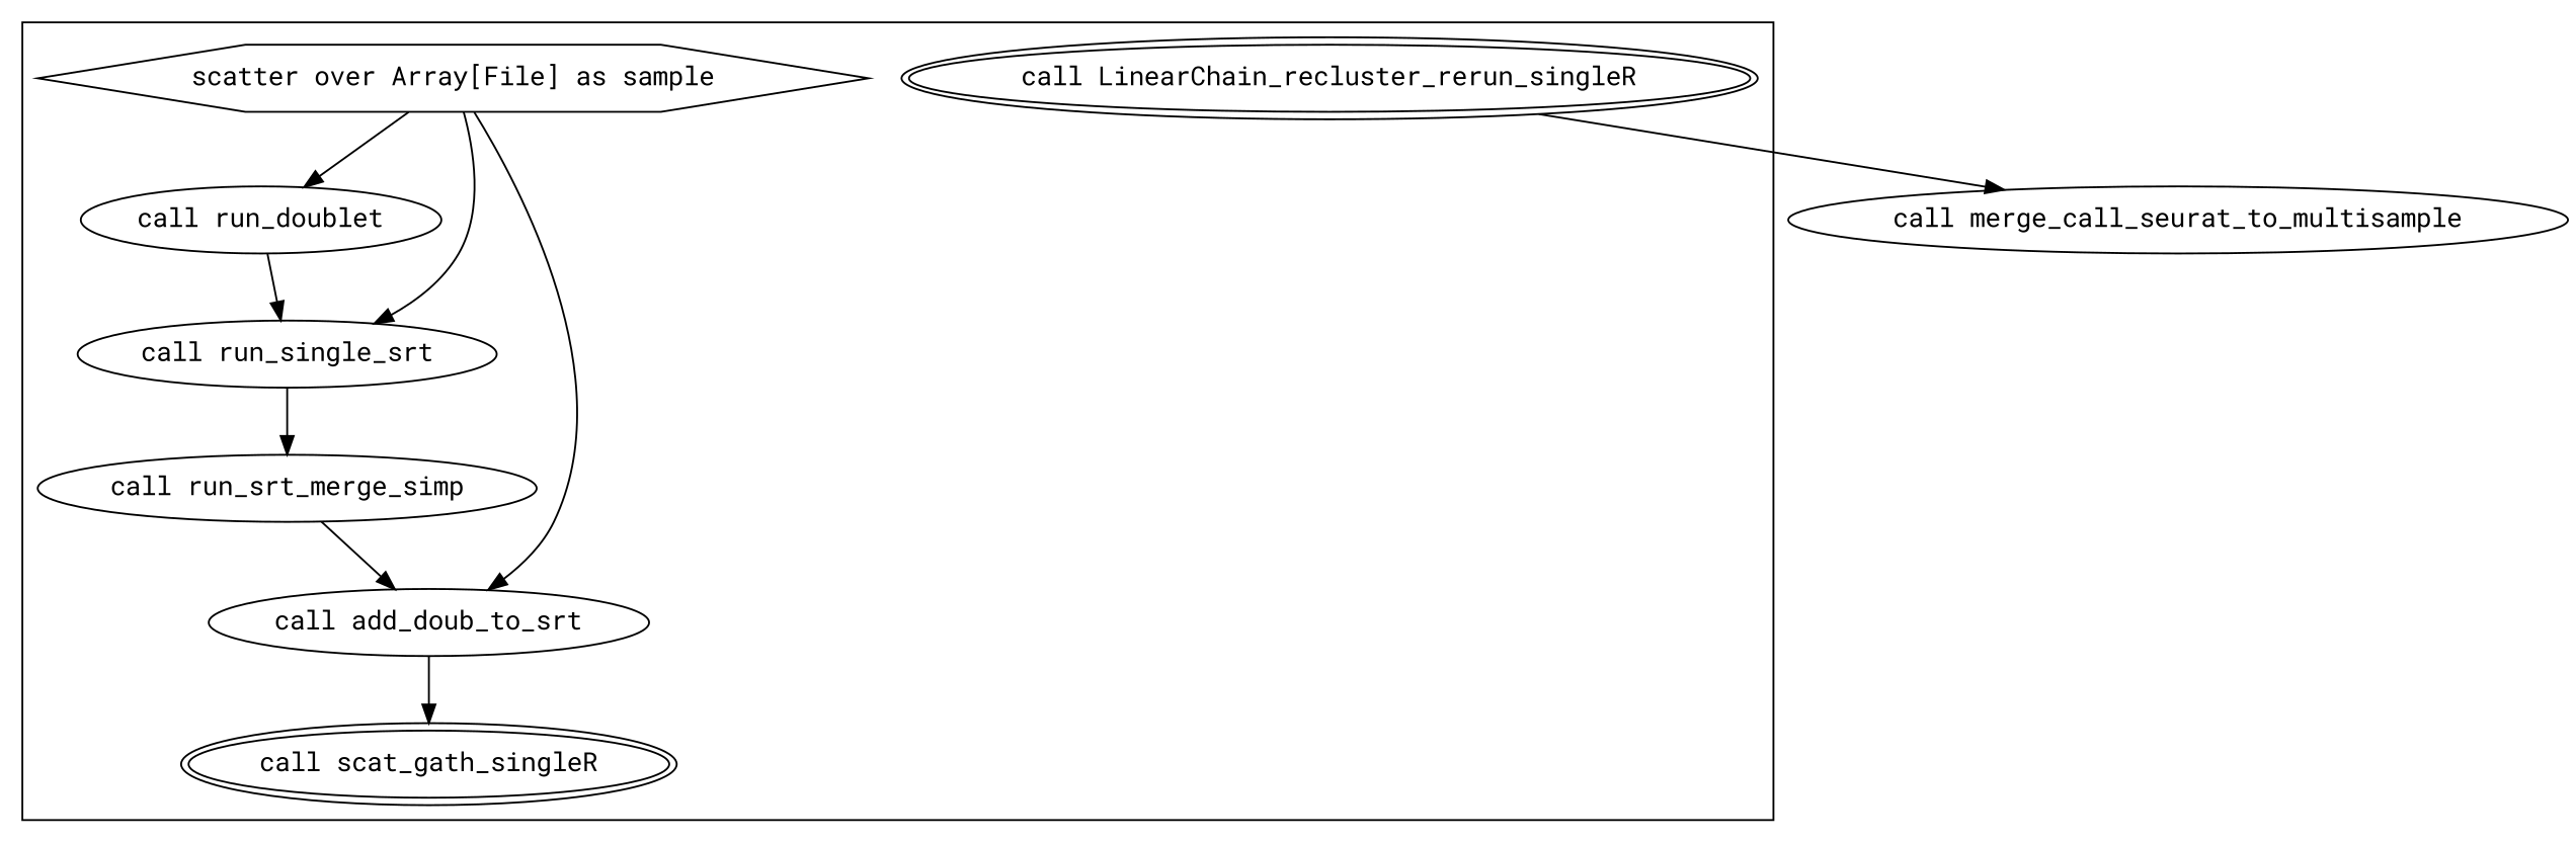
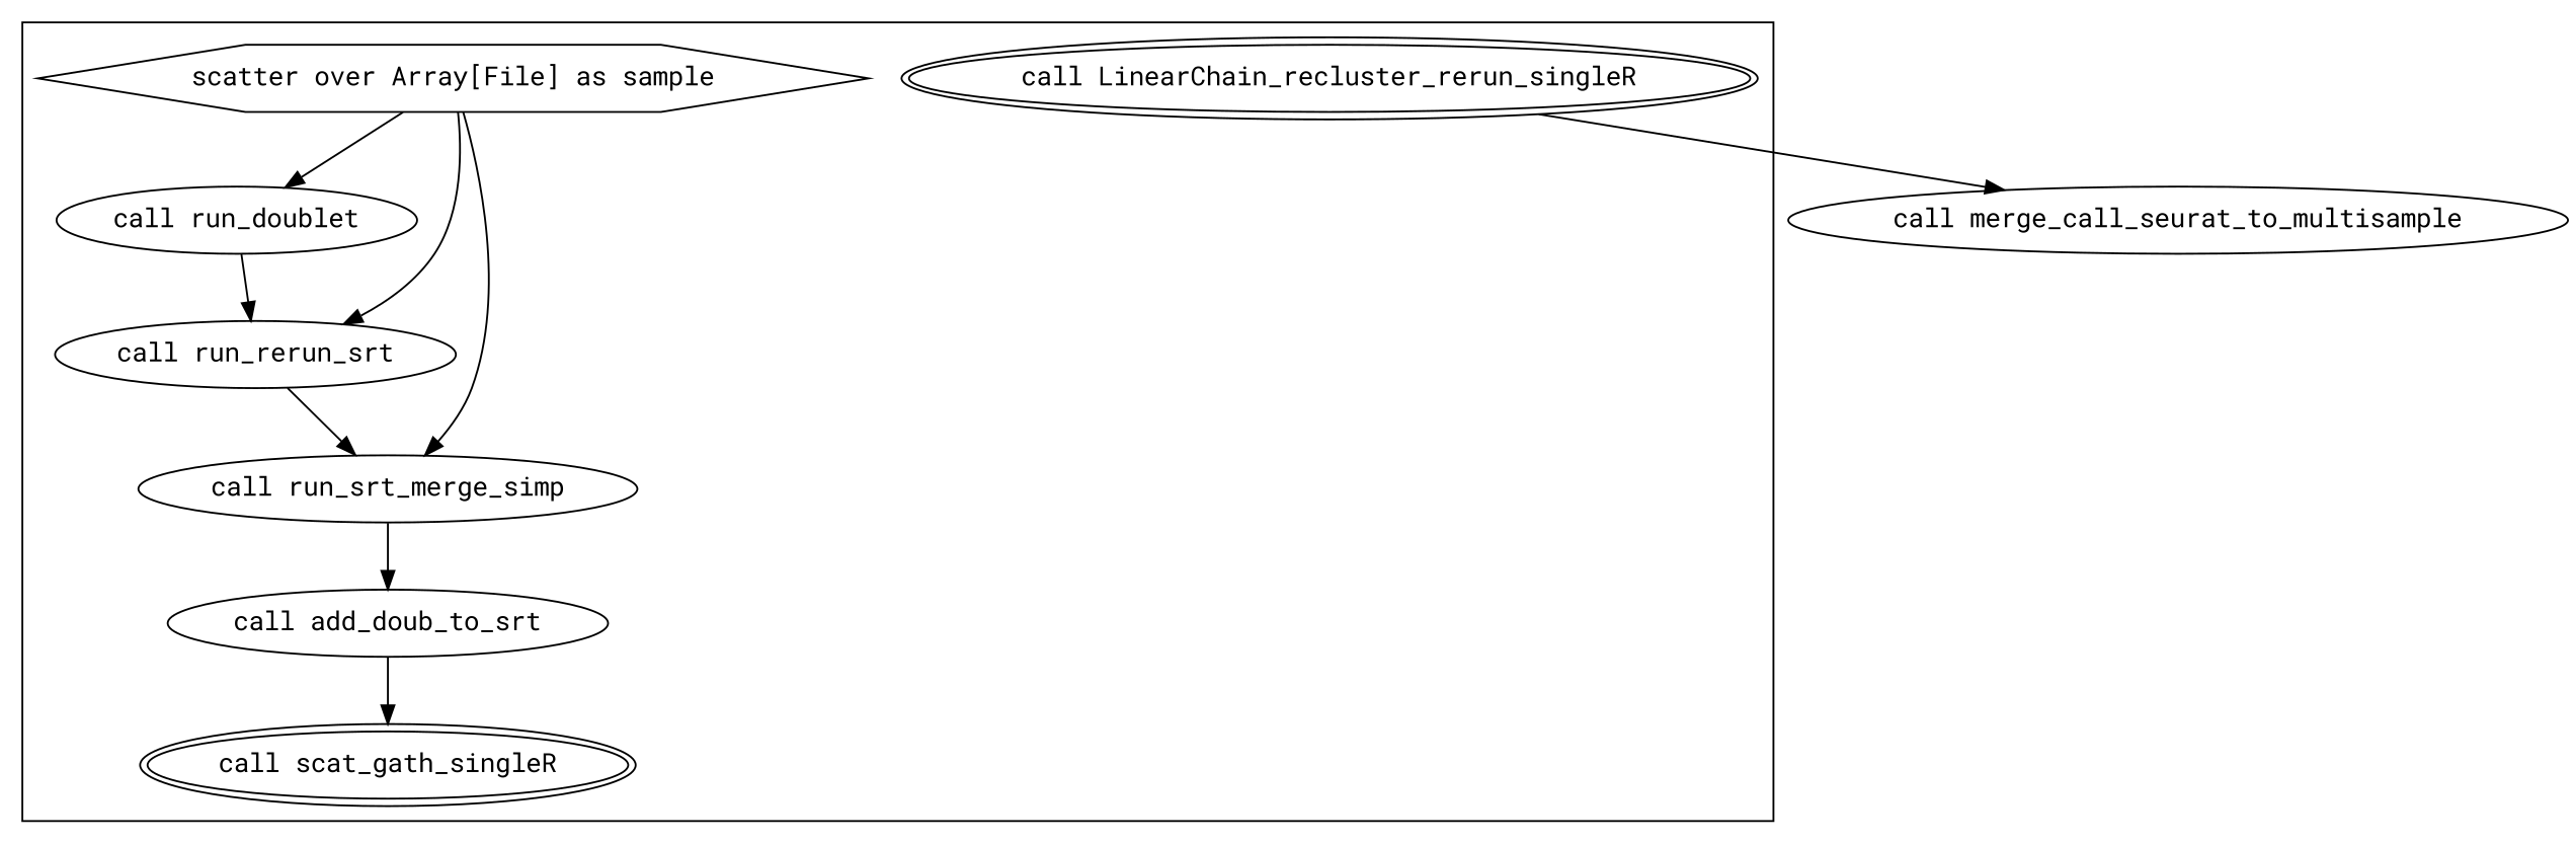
  digraph {
    compound=true
    fontname="Roboto Mono"
    node [fontname="Roboto Mono"]
    edge [fontname="Roboto Mono"]
    n1 [label="scatter over Array[File] as sample" shape=hexagon]
    n2 [label="call run_doublet"]
    n3 [label="call add_doub_to_srt"]
    n4 [label="call scat_gath_singleR" peripheries=2 shape=oval]
    n5 [label="call LinearChain_recluster_rerun_singleR" peripheries=2 shape=oval]
-   n6 [label="call run_single_srt"]
+   n6 [label="call run_rerun_srt"]
    n7 [label="call run_srt_merge_simp"]
    n8 [label="call merge_call_seurat_to_multisample"]
    subgraph cluster_1 {
      fillcolor=white
      style="filled,solid"
      n1
      n2
      n3
      n4
      n5
      n6
      n7
    }
    n1 -> n2
    n1 -> n6
-   n1 -> n3
+   n1 -> n7
    n2 -> n6
    n3 -> n4
    n5 -> n8
    n6 -> n7
    n7 -> n3
  }
